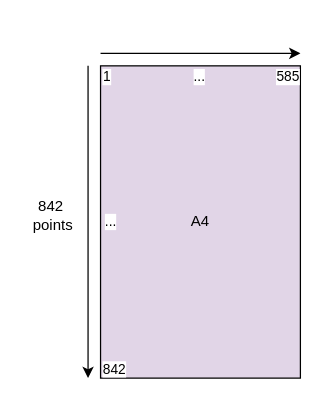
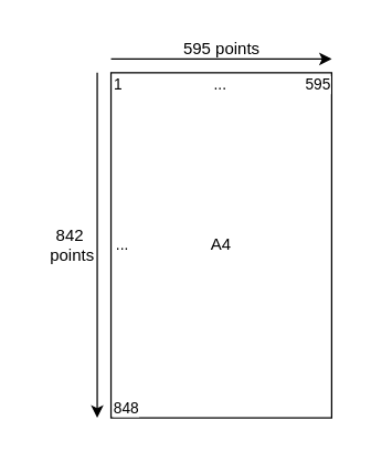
  <mxCell id="0" />
  <mxCell id="1" parent="0" />
- <mxCell id="2" value="&lt;font color=&quot;#000000&quot;&gt;A4&lt;/font&gt;" style="rounded=0;whiteSpace=wrap;html=1;fillColor=#e1d5e7;strokeColor=#000000;" vertex="1" parent="1"><mxGeometry x="80" y="52" width="160" height="250" as="geometry" /></mxCell>
+ <mxCell id="2" value="&lt;font color=&quot;#000000&quot;&gt;A4&lt;/font&gt;" style="rounded=0;whiteSpace=wrap;html=1;fillColor=#FFFFFF;strokeColor=#000000;" vertex="1" parent="1"><mxGeometry x="80" y="52" width="160" height="250" as="geometry" /></mxCell>
+ <mxCell id="3" value="&lt;font color=&quot;#000000&quot;&gt;595 points&lt;/font&gt;" style="text;html=1;align=center;verticalAlign=middle;resizable=0;points=[];autosize=1;" vertex="1" parent="1"><mxGeometry x="120" y="20" width="80" height="30" as="geometry" /></mxCell>
  <mxCell id="4" value="1" style="edgeLabel;html=1;align=center;verticalAlign=middle;resizable=0;points=[];labelBackgroundColor=#FFFFFF;fontColor=#000000;" vertex="1" connectable="0" parent="1"><mxGeometry x="102" y="71" as="geometry"><mxPoint x="-18" y="-11" as="offset" /></mxGeometry></mxCell>
- <mxCell id="5" value="585" style="edgeLabel;html=1;align=center;verticalAlign=middle;resizable=0;points=[];labelBackgroundColor=#FFFFFF;fontColor=#000000;" vertex="1" connectable="0" parent="1"><mxGeometry x="247" y="71" as="geometry"><mxPoint x="-18" y="-11" as="offset" /></mxGeometry></mxCell>
- <mxCell id="6" value="842" style="edgeLabel;html=1;align=center;verticalAlign=middle;resizable=0;points=[];labelBackgroundColor=#FFFFFF;fontColor=#000000;" vertex="1" connectable="0" parent="1"><mxGeometry x="108" y="305" as="geometry"><mxPoint x="-18" y="-11" as="offset" /></mxGeometry></mxCell>
+ <mxCell id="5" value="595" style="edgeLabel;html=1;align=center;verticalAlign=middle;resizable=0;points=[];labelBackgroundColor=#FFFFFF;fontColor=#000000;" vertex="1" connectable="0" parent="1"><mxGeometry x="247" y="71" as="geometry"><mxPoint x="-18" y="-11" as="offset" /></mxGeometry></mxCell>
+ <mxCell id="6" value="848" style="edgeLabel;html=1;align=center;verticalAlign=middle;resizable=0;points=[];labelBackgroundColor=#FFFFFF;fontColor=#000000;" vertex="1" connectable="0" parent="1"><mxGeometry x="108" y="305" as="geometry"><mxPoint x="-18" y="-11" as="offset" /></mxGeometry></mxCell>
  <mxCell id="7" value="..." style="edgeLabel;html=1;align=center;verticalAlign=middle;resizable=0;points=[];labelBackgroundColor=#FFFFFF;fontColor=#000000;" vertex="1" connectable="0" parent="1"><mxGeometry x="176" y="71" as="geometry"><mxPoint x="-18" y="-11" as="offset" /></mxGeometry></mxCell>
  <mxCell id="8" value="..." style="edgeLabel;html=1;align=center;verticalAlign=middle;resizable=0;points=[];labelBackgroundColor=#FFFFFF;fontColor=#000000;" vertex="1" connectable="0" parent="1"><mxGeometry x="105" y="187" as="geometry"><mxPoint x="-18" y="-11" as="offset" /></mxGeometry></mxCell>
  <mxCell id="9" value="" style="endArrow=classic;html=1;rounded=0;strokeColor=#000000;" edge="1" parent="1"><mxGeometry width="50" height="50" relative="1" as="geometry"><mxPoint x="80" y="42" as="sourcePoint" /><mxPoint x="240" y="42" as="targetPoint" /></mxGeometry></mxCell>
  <mxCell id="10" value="" style="endArrow=classic;html=1;rounded=0;strokeColor=#000000;strokeWidth=1;" edge="1" parent="1"><mxGeometry width="50" height="50" relative="1" as="geometry"><mxPoint x="70" y="52" as="sourcePoint" /><mxPoint x="70" y="302" as="targetPoint" /></mxGeometry></mxCell>
- <mxCell id="11" value="&lt;font color=&quot;#000000&quot;&gt;842&lt;br&gt;&amp;nbsp;points&lt;/font&gt;" style="text;html=1;align=center;verticalAlign=middle;resizable=0;points=[];autosize=1;" vertex="1" parent="1"><mxGeometry x="10" y="152" width="60" height="40" as="geometry" /></mxCell>
+ <mxCell id="11" value="&lt;font color=&quot;#000000&quot;&gt;842&lt;br&gt;&amp;nbsp;points&lt;/font&gt;" style="text;html=1;align=center;verticalAlign=middle;resizable=0;points=[];autosize=1;" vertex="1" parent="1"><mxGeometry x="20" y="157" width="60" height="40" as="geometry" /></mxCell>
